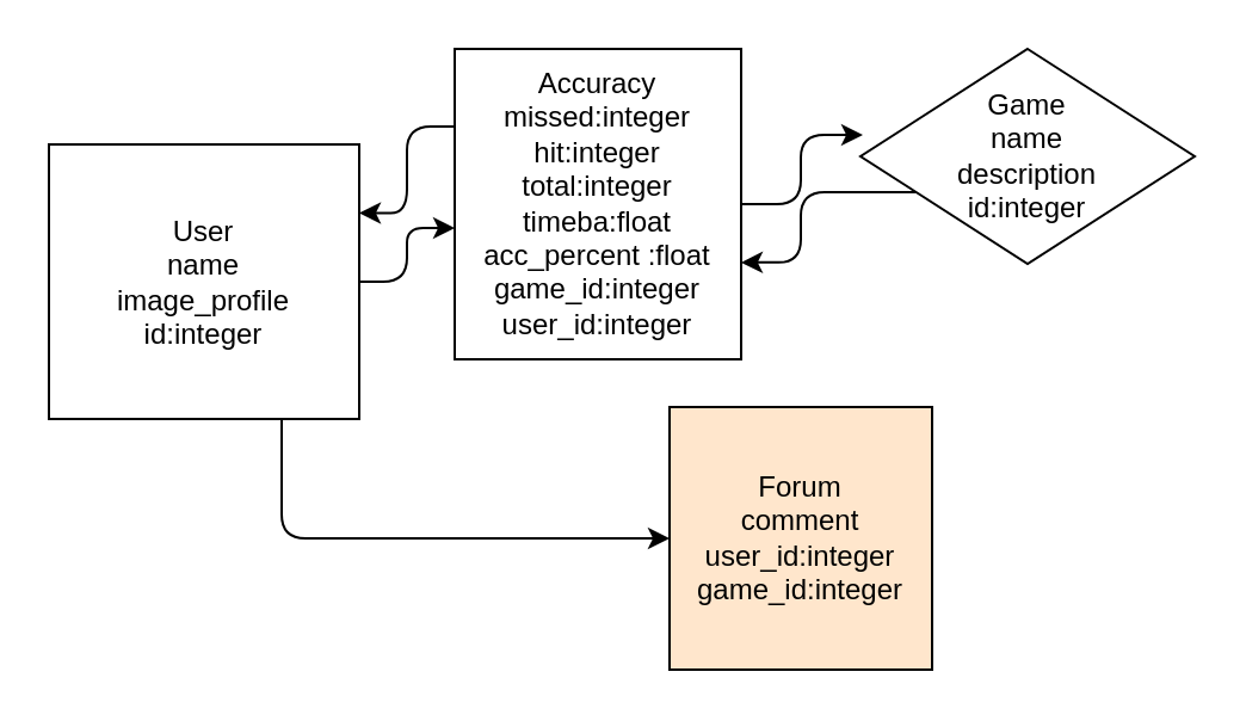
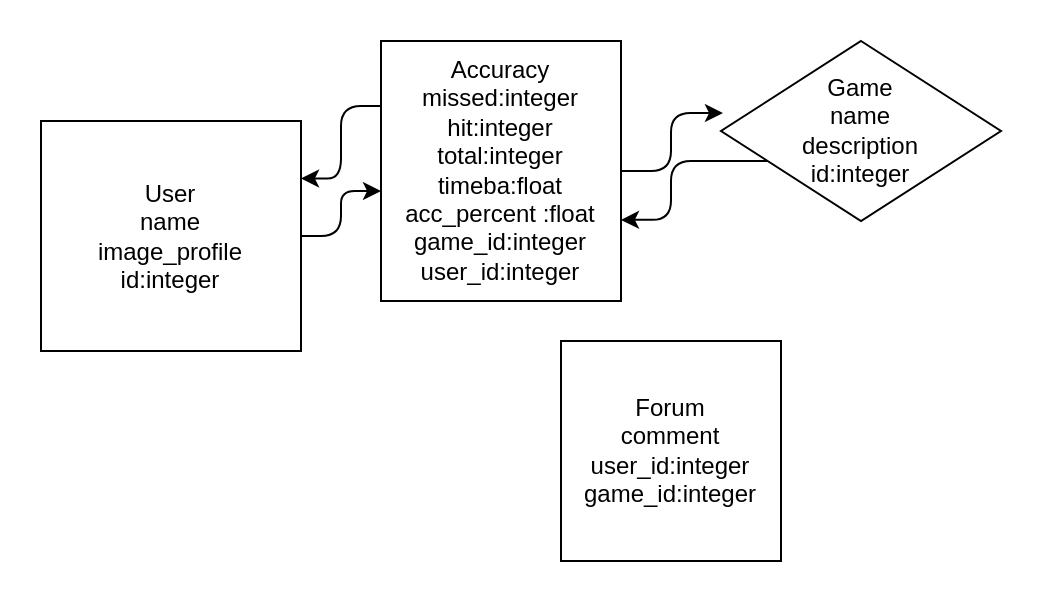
  <mxCell id="0" />
  <mxCell id="1" parent="0" />
- <mxCell id="2" style="edgeStyle=orthogonalEdgeStyle;html=1;exitX=0.75;exitY=1;exitDx=0;exitDy=0;entryX=0;entryY=0.5;entryDx=0;entryDy=0;" parent="1" source="4" target="10" edge="1"><mxGeometry relative="1" as="geometry" /></mxCell>
  <mxCell id="3" style="edgeStyle=orthogonalEdgeStyle;html=1;exitX=1;exitY=0.5;exitDx=0;exitDy=0;entryX=0;entryY=0.577;entryDx=0;entryDy=0;entryPerimeter=0;" parent="1" source="4" target="7" edge="1"><mxGeometry relative="1" as="geometry" /></mxCell>
  <mxCell id="4" value="User&lt;br&gt;name&lt;br&gt;image_profile&lt;br&gt;id:integer" style="rounded=0;whiteSpace=wrap;html=1;" parent="1" vertex="1"><mxGeometry x="20" y="60" width="130" height="115" as="geometry" /></mxCell>
  <mxCell id="5" style="edgeStyle=orthogonalEdgeStyle;html=1;entryX=0.007;entryY=0.4;entryDx=0;entryDy=0;entryPerimeter=0;" parent="1" source="7" target="9" edge="1"><mxGeometry relative="1" as="geometry" /></mxCell>
  <mxCell id="6" style="edgeStyle=orthogonalEdgeStyle;html=1;exitX=0;exitY=0.25;exitDx=0;exitDy=0;entryX=1;entryY=0.25;entryDx=0;entryDy=0;" parent="1" source="7" target="4" edge="1"><mxGeometry relative="1" as="geometry" /></mxCell>
  <mxCell id="7" value="Accuracy&lt;br&gt;missed:integer&lt;br&gt;hit:integer&lt;br&gt;total:integer&lt;br&gt;timeba:float&lt;br&gt;acc_percent :float&lt;br&gt;game_id:integer&lt;br&gt;user_id:integer" style="rounded=0;whiteSpace=wrap;html=1;" parent="1" vertex="1"><mxGeometry x="190" y="20" width="120" height="130" as="geometry" /></mxCell>
  <mxCell id="8" style="edgeStyle=orthogonalEdgeStyle;html=1;exitX=0;exitY=0.75;exitDx=0;exitDy=0;entryX=1;entryY=0.688;entryDx=0;entryDy=0;entryPerimeter=0;" parent="1" source="9" target="7" edge="1"><mxGeometry relative="1" as="geometry" /></mxCell>
  <mxCell id="9" value="Game&lt;br&gt;name&lt;br&gt;description&lt;br&gt;id:integer" style="rhombus;whiteSpace=wrap;html=1;" parent="1" vertex="1"><mxGeometry x="360" y="20" width="140" height="90" as="geometry" /></mxCell>
- <mxCell id="10" value="Forum&lt;br&gt;comment&lt;br&gt;user_id:integer&lt;br&gt;game_id:integer" style="whiteSpace=wrap;html=1;aspect=fixed;rotation=0;fillColor=#ffe6cc;" parent="1" vertex="1"><mxGeometry x="280" y="170" width="110" height="110" as="geometry" /></mxCell>
+ <mxCell id="10" value="Forum&lt;br&gt;comment&lt;br&gt;user_id:integer&lt;br&gt;game_id:integer" style="whiteSpace=wrap;html=1;aspect=fixed;rotation=0;" parent="1" vertex="1"><mxGeometry x="280" y="170" width="110" height="110" as="geometry" /></mxCell>
  <mxCell id="11" style="edgeStyle=orthogonalEdgeStyle;html=1;exitX=1;exitY=0;exitDx=0;exitDy=0;entryX=1;entryY=0;entryDx=0;entryDy=0;" parent="1" source="4" target="4" edge="1"><mxGeometry relative="1" as="geometry" /></mxCell>
